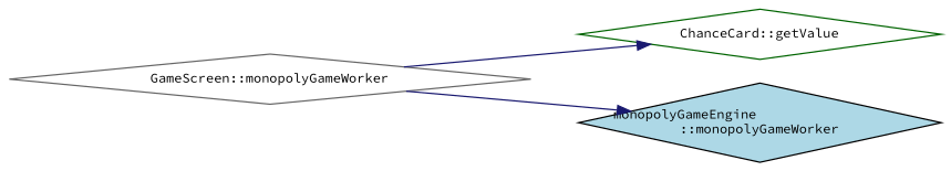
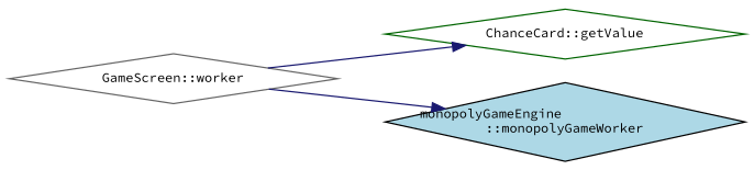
  digraph {
    fontname="Source Code Pro"
    rankdir=RL
    node [fillcolor=white fontname="Source Code Pro" fontsize=10 shape=diamond style=filled]
    edge [color=midnightblue dir=back fontname="Source Code Pro" fontsize=10 labelfontname=Helvetica labelfontsize=10 style=solid]
    n1 [color=darkgreen fontcolor=black height=0.2 label="ChanceCard::getValue" width=0.4]
-   n2 [color=gray40 height=0.2 label="GameScreen::monopolyGameWorker" width=0.4]
+   n2 [color=gray40 height=0.2 label="GameScreen::worker" width=0.4]
    n3 [color=black fillcolor=lightblue height=0.2 label="monopolyGameEngine\l::monopolyGameWorker" width=0.4]
    n1 -> n2
    n3 -> n2
  }
